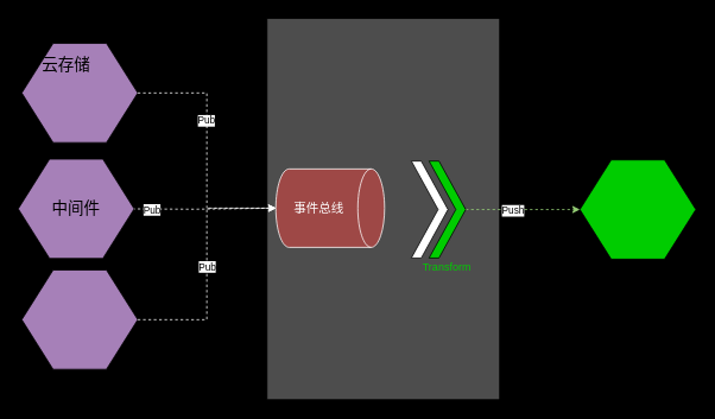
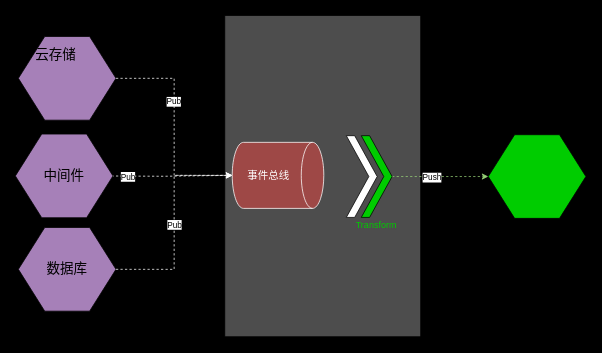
  <mxCell id="0" />
  <mxCell id="1" parent="0" />
  <mxCell id="2" value="" style="rounded=0;whiteSpace=wrap;html=1;fillColor=#4D4D4D;" parent="1" vertex="1"><mxGeometry x="299" y="20" width="261" height="428" as="geometry" /></mxCell>
  <mxCell id="3" value="" style="verticalLabelPosition=bottom;verticalAlign=top;html=1;shape=hexagon;perimeter=hexagonPerimeter2;arcSize=6;size=0.27;fillColor=#A680B8;" parent="1" vertex="1"><mxGeometry x="24" y="48" width="130" height="111.43" as="geometry" /></mxCell>
  <mxCell id="4" value="&lt;font style=&quot;font-size: 18px;&quot;&gt;云存储&lt;/font&gt;" style="text;html=1;align=center;verticalAlign=middle;whiteSpace=wrap;rounded=0;" parent="1" vertex="1"><mxGeometry x="44" y="58.45" width="60" height="30" as="geometry" /></mxCell>
  <mxCell id="5" value="" style="verticalLabelPosition=bottom;verticalAlign=top;html=1;shape=hexagon;perimeter=hexagonPerimeter2;arcSize=6;size=0.27;fillColor=#00CC00;" parent="1" vertex="1"><mxGeometry x="650" y="178.85" width="130" height="111.43" as="geometry" /></mxCell>
  <mxCell id="6" value="" style="html=1;shadow=0;dashed=0;align=center;verticalAlign=middle;shape=mxgraph.arrows2.arrow;dy=0;dx=30;notch=30;direction=north;rotation=90;fillColor=#FFFFFF;strokeColor=#000000;flipV=0;flipH=1;" parent="1" vertex="1"><mxGeometry x="427.005" y="214.005" width="108.89" height="41.12" as="geometry" /></mxCell>
  <mxCell id="7" style="edgeStyle=orthogonalEdgeStyle;rounded=0;orthogonalLoop=1;jettySize=auto;html=1;exitX=1;exitY=0.5;exitDx=0;exitDy=0;exitPerimeter=0;entryX=0;entryY=0.5;entryDx=0;entryDy=0;strokeColor=#97D077;dashed=1;" parent="1" source="9" target="5" edge="1"><mxGeometry relative="1" as="geometry" /></mxCell>
  <mxCell id="8" value="Push" style="edgeLabel;html=1;align=center;verticalAlign=middle;resizable=0;points=[];" parent="7" vertex="1" connectable="0"><mxGeometry x="-0.231" y="-1" relative="1" as="geometry"><mxPoint x="4" as="offset" /></mxGeometry></mxCell>
  <mxCell id="9" value="" style="html=1;shadow=0;dashed=0;align=center;verticalAlign=middle;shape=mxgraph.arrows2.arrow;dy=0;dx=30;notch=30;direction=north;rotation=90;fillColor=#00CC00;strokeColor=#000000;flipV=0;flipH=1;" parent="1" vertex="1"><mxGeometry x="446.885" y="214.005" width="108.89" height="41.12" as="geometry" /></mxCell>
  <mxCell id="10" value="&lt;font color=&quot;#00cc00&quot;&gt;Transform&lt;/font&gt;" style="text;html=1;align=center;verticalAlign=middle;whiteSpace=wrap;rounded=0;" parent="1" vertex="1"><mxGeometry x="471.45" y="285" width="60" height="30" as="geometry" /></mxCell>
  <mxCell id="11" value="&lt;font style=&quot;font-size: 14px;&quot; color=&quot;#ffffff&quot;&gt;事件总线&lt;/font&gt;" style="shape=cylinder3;whiteSpace=wrap;html=1;boundedLbl=1;backgroundOutline=1;size=15;direction=south;fillColor=#9E4846;strokeColor=#FFFFFF;" parent="1" vertex="1"><mxGeometry x="308.88" y="189" width="122" height="88" as="geometry" /></mxCell>
  <mxCell id="12" style="edgeStyle=orthogonalEdgeStyle;rounded=0;orthogonalLoop=1;jettySize=auto;html=1;exitX=1;exitY=0.5;exitDx=0;exitDy=0;entryX=0.5;entryY=1;entryDx=0;entryDy=0;entryPerimeter=0;dashed=1;strokeColor=#FFFFFF;" parent="1" source="3" target="11" edge="1"><mxGeometry relative="1" as="geometry" /></mxCell>
  <mxCell id="13" value="Pub" style="edgeLabel;html=1;align=center;verticalAlign=middle;resizable=0;points=[];" parent="12" vertex="1" connectable="0"><mxGeometry x="-0.237" y="-1" relative="1" as="geometry"><mxPoint as="offset" /></mxGeometry></mxCell>
  <mxCell id="14" value="" style="verticalLabelPosition=bottom;verticalAlign=top;html=1;shape=hexagon;perimeter=hexagonPerimeter2;arcSize=6;size=0.27;fillColor=#A680B8;" parent="1" vertex="1"><mxGeometry x="24" y="302.45" width="130" height="111.43" as="geometry" /></mxCell>
+ <mxCell id="15" value="&lt;font style=&quot;font-size: 18px;&quot;&gt;数据库&lt;/font&gt;" style="text;html=1;align=center;verticalAlign=middle;whiteSpace=wrap;rounded=0;" parent="1" vertex="1"><mxGeometry x="59" y="342.9" width="60" height="30" as="geometry" /></mxCell>
  <mxCell id="16" style="edgeStyle=orthogonalEdgeStyle;rounded=0;orthogonalLoop=1;jettySize=auto;html=1;exitX=1;exitY=0.5;exitDx=0;exitDy=0;entryX=0.5;entryY=1;entryDx=0;entryDy=0;entryPerimeter=0;dashed=1;strokeColor=#FFFFFF;" parent="1" source="14" target="11" edge="1"><mxGeometry relative="1" as="geometry" /></mxCell>
  <mxCell id="17" value="Pub" style="edgeLabel;html=1;align=center;verticalAlign=middle;resizable=0;points=[];" parent="16" vertex="1" connectable="0"><mxGeometry x="-0.019" y="1" relative="1" as="geometry"><mxPoint x="1" as="offset" /></mxGeometry></mxCell>
  <mxCell id="18" style="edgeStyle=orthogonalEdgeStyle;rounded=0;orthogonalLoop=1;jettySize=auto;html=1;exitX=1;exitY=0.5;exitDx=0;exitDy=0;strokeColor=#FFFFFF;dashed=1;" parent="1" edge="1"><mxGeometry relative="1" as="geometry"><mxPoint x="309" y="233" as="targetPoint" /><mxPoint x="124" y="233.715" as="sourcePoint" /></mxGeometry></mxCell>
  <mxCell id="19" value="Pub" style="edgeLabel;html=1;align=center;verticalAlign=middle;resizable=0;points=[];" parent="18" vertex="1" connectable="0"><mxGeometry x="-0.503" y="-1" relative="1" as="geometry"><mxPoint as="offset" /></mxGeometry></mxCell>
  <mxCell id="20" value="" style="verticalLabelPosition=bottom;verticalAlign=top;html=1;shape=hexagon;perimeter=hexagonPerimeter2;arcSize=6;size=0.27;fillColor=#A680B8;" parent="1" vertex="1"><mxGeometry x="20" y="178" width="130" height="111.43" as="geometry" /></mxCell>
  <mxCell id="21" value="&lt;span style=&quot;font-size: 18px;&quot;&gt;中间件&lt;/span&gt;" style="text;html=1;align=center;verticalAlign=middle;whiteSpace=wrap;rounded=0;" parent="1" vertex="1"><mxGeometry x="55" y="218.71" width="60" height="30" as="geometry" /></mxCell>
